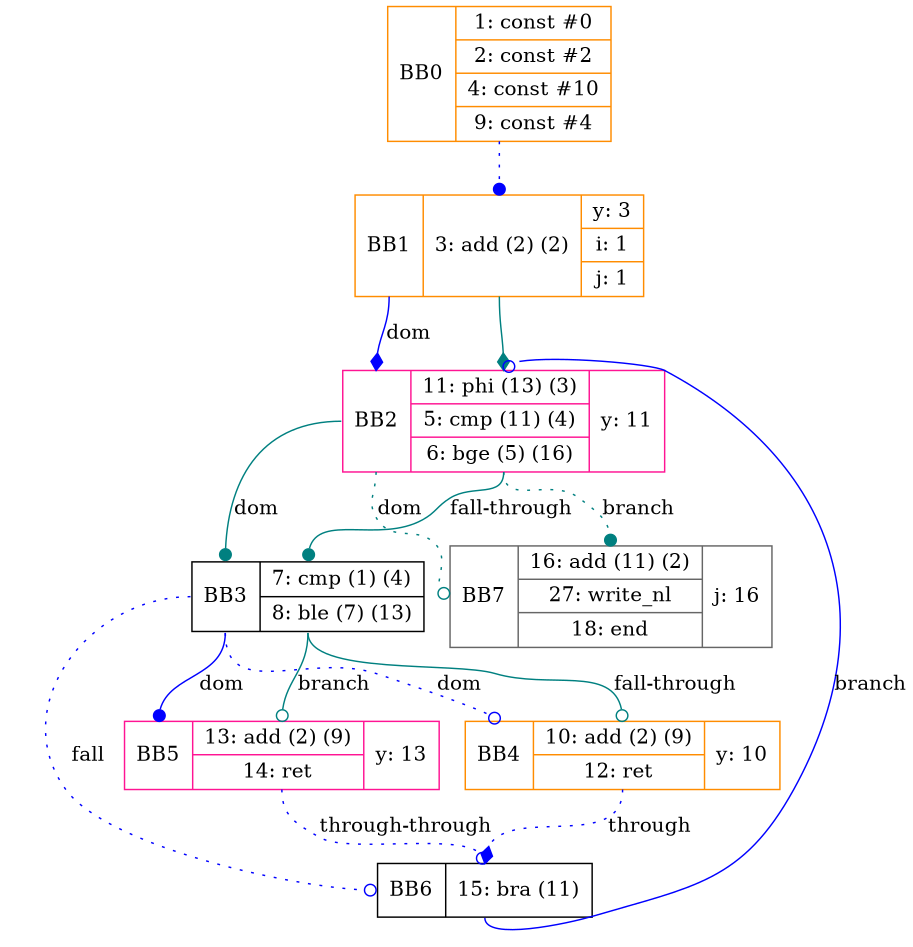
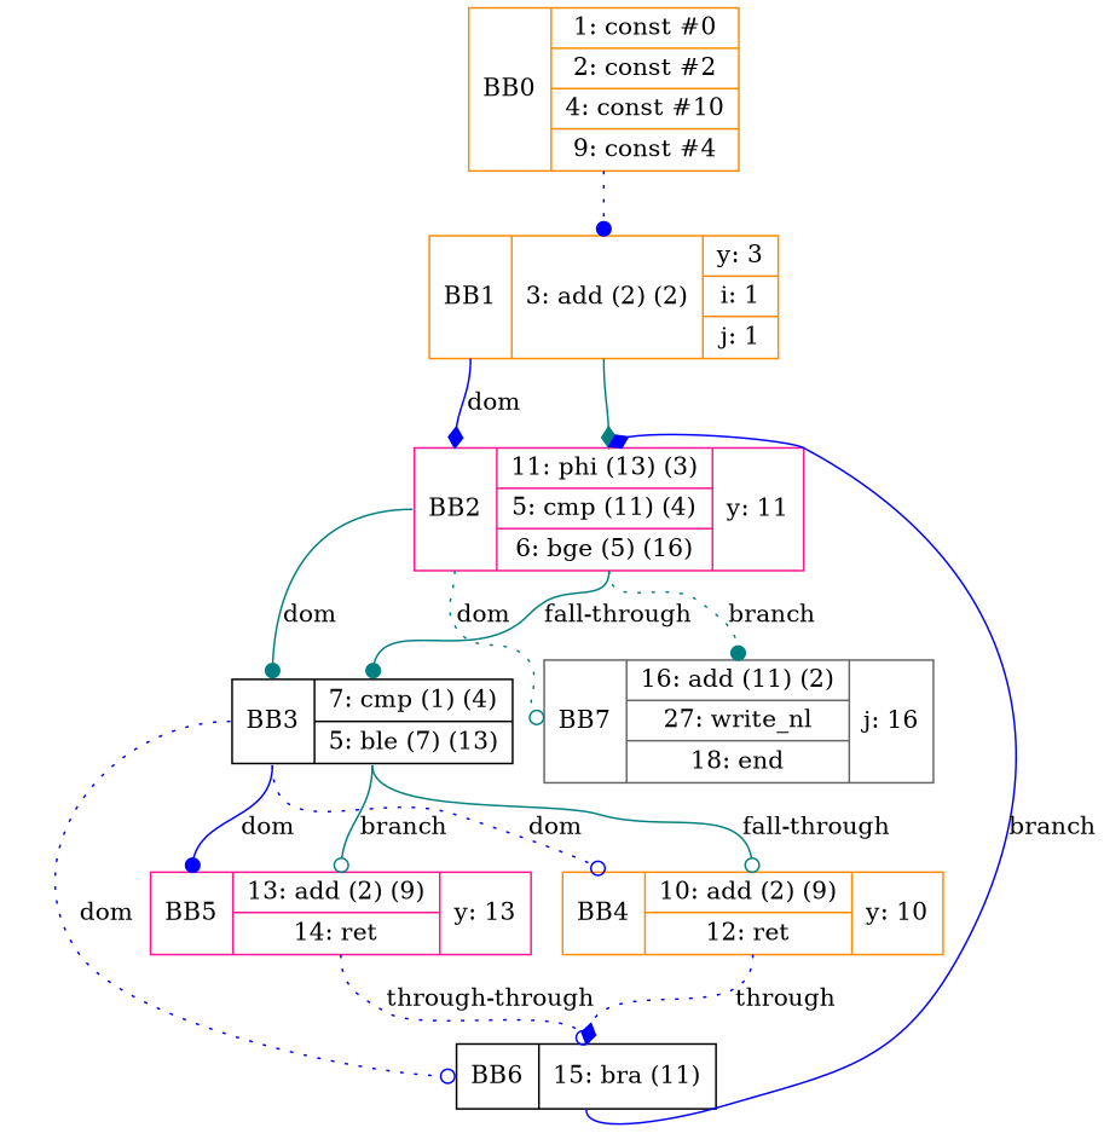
  digraph {
    node [color=darkorange shape=record]
    edge [arrowhead=odot color=blue headport=n style=solid tailport=s]
    n1 [label="<b>BB0 | {1: const #0|2: const #2|4: const #10|9: const #4}"]
    n2 [label="<b>BB1 | {3: add (2) (2)}| {y: 3 | i: 1 | j: 1}"]
    n3 [color=deeppink label="<b>BB2 | {11: phi (13) (3)|5: cmp (11) (4)|6: bge (5) (16)}| {y: 11}"]
-   n4 [color=black label="<b>BB3 | {7: cmp (1) (4)|8: ble (7) (13)}"]
+   n4 [color=black label="<b>BB3 | {7: cmp (1) (4)|5: ble (7) (13)}"]
    n5 [color=gray40 label="<b>BB7 | {16: add (11) (2)|27: write_nl|18: end}| {j: 16}"]
    n6 [label="<b>BB4 | {10: add (2) (9)|12: ret}| {y: 10}"]
    n7 [color=deeppink label="<b>BB5 | {13: add (2) (9)|14: ret}| {y: 13}"]
    n8 [color=black label="<b>BB6 | {15: bra (11)}"]
    n1 -> n2 [arrowhead=dot style=dotted]
    n2 -> n3 [arrowhead=diamond color=teal]
    n2 -> n3 [arrowhead=diamond headport=b label=dom tailport=b]
    n3 -> n4 [arrowhead=dot color=teal label="fall-through"]
    n3 -> n4 [arrowhead=dot color=teal headport=b label=dom tailport=b]
    n3 -> n5 [arrowhead=dot color=teal label=branch style=dotted]
    n3 -> n5 [color=teal headport=b label=dom style=dotted tailport=b]
    n4 -> n6 [color=teal label="fall-through"]
    n4 -> n6 [headport=b label=dom style=dotted tailport=b]
    n4 -> n7 [color=teal label=branch]
    n4 -> n7 [arrowhead=dot headport=b label=dom tailport=b]
-   n4 -> n8 [headport=b label=fall style=dotted tailport=b]
+   n4 -> n8 [headport=b label=dom style=dotted tailport=b]
    n6 -> n8 [arrowhead=diamond label=through style=dotted]
    n7 -> n8 [label="through-through" style=dotted]
-   n8 -> n3 [label=branch]
+   n8 -> n3 [arrowhead=diamond label=branch]
  }
